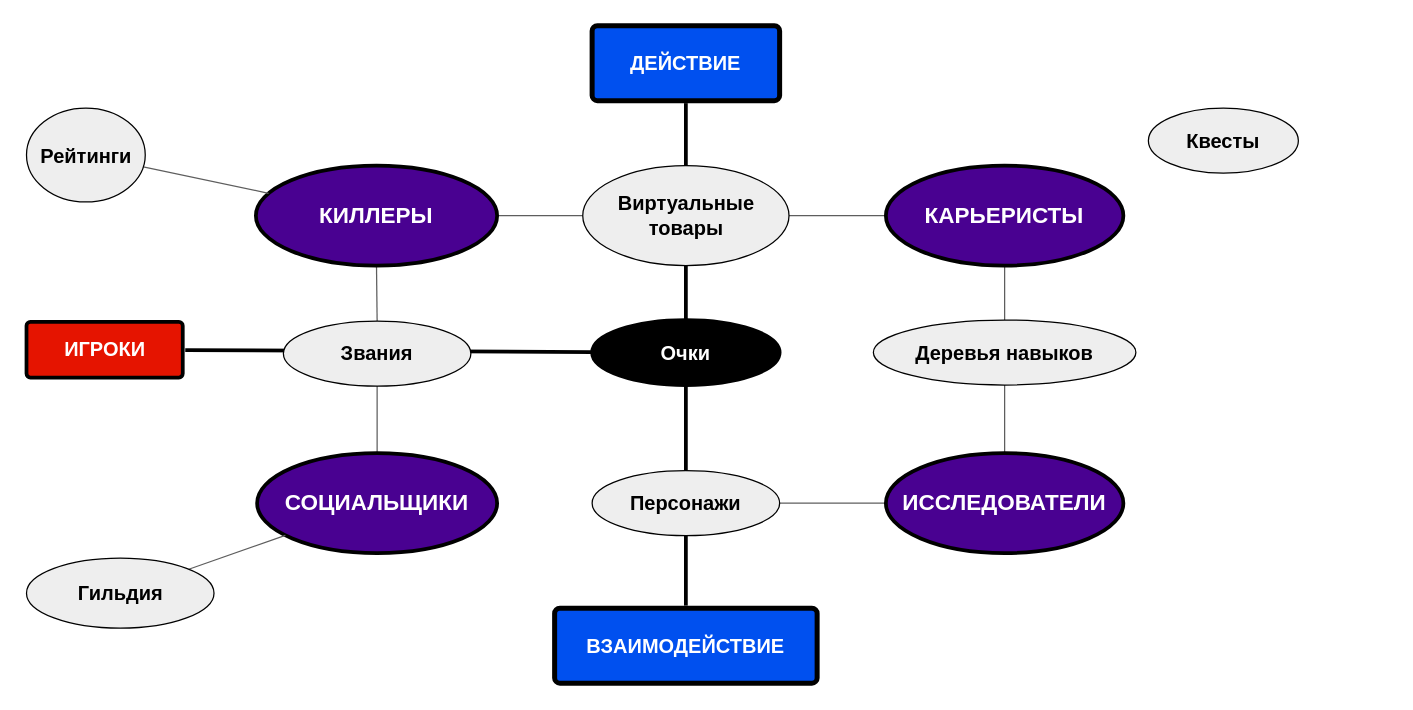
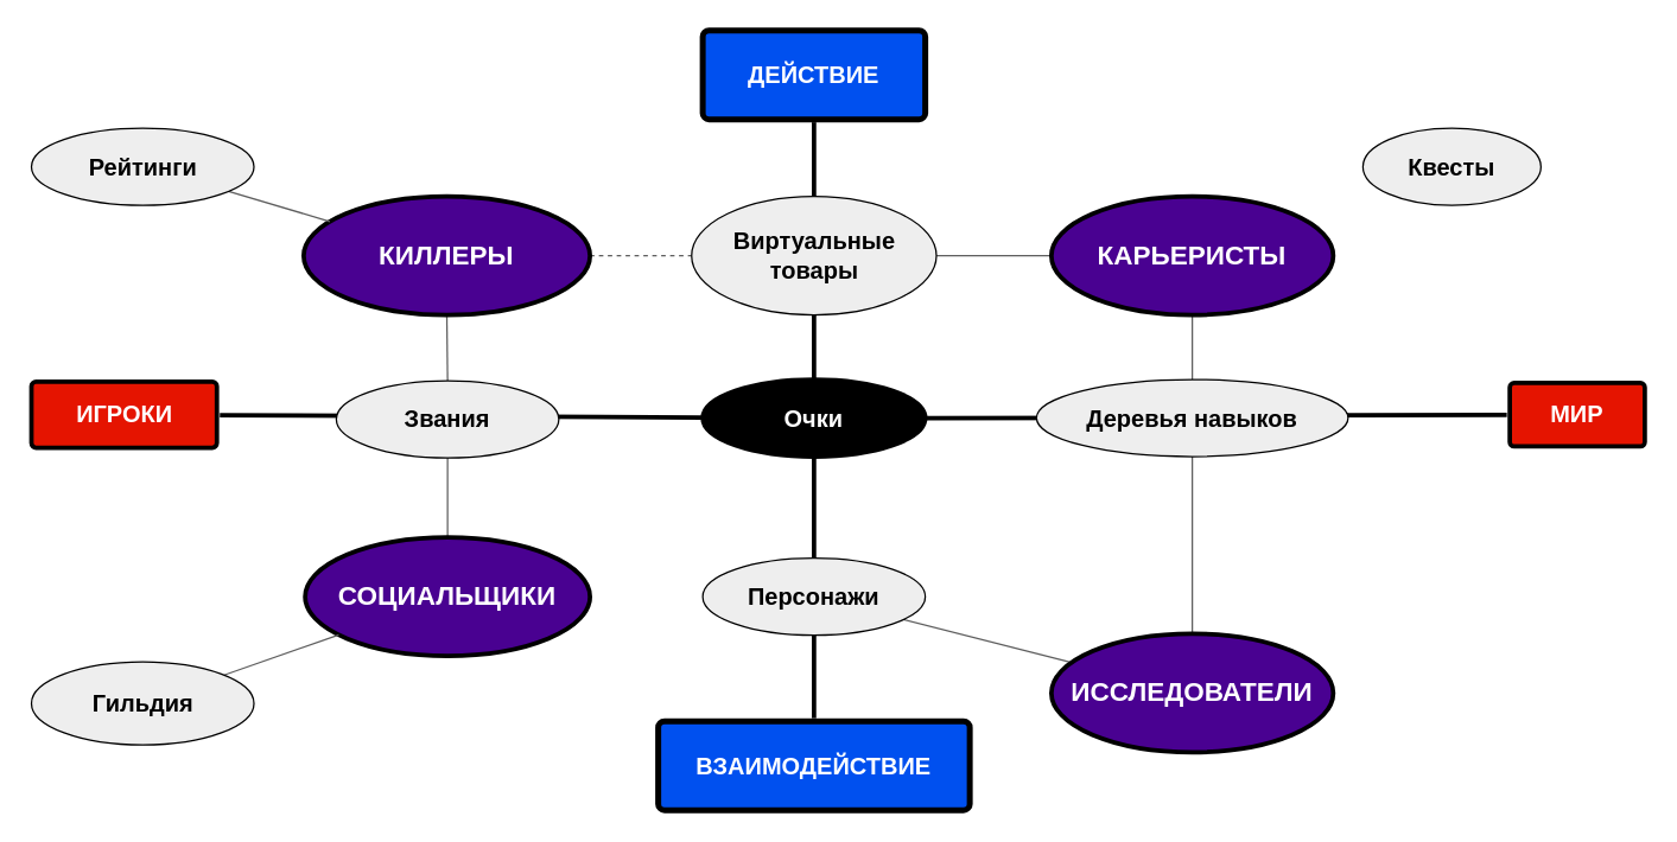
  <mxCell id="0" />
  <mxCell id="1" parent="0" />
+ <mxCell id="2" style="edgeStyle=orthogonalEdgeStyle;curved=1;orthogonalLoop=1;jettySize=auto;html=1;strokeColor=default;strokeWidth=3;fontSize=16;fontColor=#ffffff;endArrow=none;endFill=0;" edge="1" parent="1" source="29" target="8"><mxGeometry relative="1" as="geometry" /></mxCell>
  <mxCell id="3" style="edgeStyle=orthogonalEdgeStyle;curved=1;orthogonalLoop=1;jettySize=auto;html=1;strokeColor=default;strokeWidth=3;fontSize=16;fontColor=#ffffff;endArrow=none;endFill=0;startArrow=none;" edge="1" parent="1" source="32" target="6"><mxGeometry relative="1" as="geometry" /></mxCell>
  <mxCell id="4" style="edgeStyle=none;orthogonalLoop=1;jettySize=auto;html=1;strokeColor=#000000;strokeWidth=3;fontSize=16;fontColor=#ffffff;startArrow=none;startFill=0;endArrow=none;endFill=0;" edge="1" parent="1" source="5" target="29"><mxGeometry relative="1" as="geometry" /></mxCell>
  <mxCell id="5" value="ИГРОКИ" style="rounded=1;whiteSpace=wrap;html=1;shadow=0;labelBackgroundColor=none;strokeWidth=3;fontFamily=Helvetica;fontSize=16;align=center;spacing=5;fontStyle=1;arcSize=7;perimeterSpacing=2;strokeColor=#000000;fillColor=#e51400;fontColor=#ffffff;" parent="1" vertex="1"><mxGeometry x="20.5" y="257" width="125" height="44.5" as="geometry" /></mxCell>
  <mxCell id="6" value="ВЗАИМОДЕЙСТВИЕ" style="rounded=1;whiteSpace=wrap;html=1;shadow=0;labelBackgroundColor=none;strokeWidth=4;fontFamily=Helvetica;fontSize=16;align=center;spacing=5;fontStyle=1;arcSize=7;perimeterSpacing=2;strokeColor=#000000;fillColor=#0050ef;fontColor=#ffffff;" parent="1" vertex="1"><mxGeometry x="443" y="486" width="210" height="60" as="geometry" /></mxCell>
  <mxCell id="7" value="ДЕЙСТВИЕ" style="rounded=1;whiteSpace=wrap;html=1;shadow=0;labelBackgroundColor=none;strokeWidth=4;fontFamily=Helvetica;fontSize=16;align=center;spacing=5;fontStyle=1;arcSize=7;perimeterSpacing=2;strokeColor=#000000;fillColor=#0050ef;fontColor=#ffffff;" parent="1" vertex="1"><mxGeometry x="473" y="20" width="150" height="60" as="geometry" /></mxCell>
- <mxCell id="9" style="edgeStyle=none;orthogonalLoop=1;jettySize=auto;html=1;strokeColor=#5E5E5E;strokeWidth=1;fontSize=18;fontColor=#ffffff;startArrow=none;startFill=0;endArrow=none;endFill=0;" edge="1" parent="1" source="11" target="24"><mxGeometry relative="1" as="geometry" /></mxCell>
+ <mxCell id="8" value="МИР" style="rounded=1;whiteSpace=wrap;html=1;shadow=0;labelBackgroundColor=none;strokeWidth=3;fontFamily=Helvetica;fontSize=16;align=center;spacing=5;fontStyle=1;arcSize=7;perimeterSpacing=2;strokeColor=#000000;fillColor=#e51400;fontColor=#ffffff;" parent="1" vertex="1"><mxGeometry x="1017" y="257.88" width="91" height="42.75" as="geometry" /></mxCell>
+ <mxCell id="9" style="edgeStyle=none;orthogonalLoop=1;jettySize=auto;html=1;strokeColor=#5E5E5E;strokeWidth=1;fontSize=18;fontColor=#ffffff;startArrow=none;startFill=0;endArrow=none;endFill=0;dashed=1;" edge="1" parent="1" source="11" target="24"><mxGeometry relative="1" as="geometry" /></mxCell>
  <mxCell id="10" style="edgeStyle=none;orthogonalLoop=1;jettySize=auto;html=1;strokeColor=#5E5E5E;strokeWidth=1;fontSize=18;fontColor=#ffffff;startArrow=none;startFill=0;endArrow=none;endFill=0;" edge="1" parent="1" source="11" target="30"><mxGeometry relative="1" as="geometry" /></mxCell>
  <mxCell id="11" value="&lt;font color=&quot;#ffffff&quot;&gt;КИЛЛЕРЫ&lt;/font&gt;&lt;span style=&quot;font-size: 18px;&quot;&gt;&lt;font style=&quot;font-size: 18px;&quot;&gt;&lt;font style=&quot;font-size: 18px;&quot;&gt;&lt;font style=&quot;font-size: 18px;&quot; color=&quot;#ffffff&quot;&gt;&lt;br style=&quot;font-size: 18px;&quot;&gt;&lt;/font&gt;&lt;/font&gt;&lt;/font&gt;&lt;/span&gt;" style="ellipse;whiteSpace=wrap;html=1;rounded=1;shadow=0;glass=0;sketch=0;strokeColor=#000000;strokeWidth=3;fillColor=#490191;fontSize=18;fontStyle=1" vertex="1" parent="1"><mxGeometry x="204" y="132" width="193" height="80" as="geometry" /></mxCell>
  <mxCell id="12" style="edgeStyle=none;orthogonalLoop=1;jettySize=auto;html=1;strokeColor=#5E5E5E;strokeWidth=1;fontSize=18;fontColor=#ffffff;startArrow=none;startFill=0;endArrow=none;endFill=0;" edge="1" parent="1" source="13" target="11"><mxGeometry relative="1" as="geometry" /></mxCell>
- <mxCell id="13" value="Рейтинги" style="ellipse;whiteSpace=wrap;html=1;rounded=1;shadow=0;glass=0;sketch=0;strokeWidth=1;fontSize=16;fontStyle=1;strokeColor=default;fillColor=#eeeeee;" vertex="1" parent="1"><mxGeometry x="20.5" y="86" width="95" height="75" as="geometry" /></mxCell>
+ <mxCell id="13" value="Рейтинги" style="ellipse;whiteSpace=wrap;html=1;rounded=1;shadow=0;glass=0;sketch=0;strokeWidth=1;fontSize=16;fontStyle=1;strokeColor=default;fillColor=#eeeeee;" vertex="1" parent="1"><mxGeometry x="20.5" y="86" width="150" height="52" as="geometry" /></mxCell>
  <mxCell id="14" style="edgeStyle=none;orthogonalLoop=1;jettySize=auto;html=1;strokeColor=#5E5E5E;strokeWidth=1;fontSize=18;fontColor=#ffffff;startArrow=none;startFill=0;endArrow=none;endFill=0;" edge="1" parent="1" source="16" target="21"><mxGeometry relative="1" as="geometry" /></mxCell>
  <mxCell id="15" style="edgeStyle=none;orthogonalLoop=1;jettySize=auto;html=1;strokeColor=#5E5E5E;strokeWidth=1;fontSize=18;fontColor=#ffffff;startArrow=none;startFill=0;endArrow=none;endFill=0;" edge="1" parent="1" source="16" target="32"><mxGeometry relative="1" as="geometry" /></mxCell>
- <mxCell id="16" value="&lt;font color=&quot;#FFFFFF&quot;&gt;ИССЛЕДОВАТЕЛИ&lt;/font&gt;" style="ellipse;whiteSpace=wrap;html=1;rounded=1;shadow=0;glass=0;sketch=0;strokeColor=#000000;strokeWidth=3;fillColor=#490191;fontSize=18;fontStyle=1" vertex="1" parent="1"><mxGeometry x="708" y="362" width="190" height="80" as="geometry" /></mxCell>
+ <mxCell id="16" value="&lt;font color=&quot;#FFFFFF&quot;&gt;ИССЛЕДОВАТЕЛИ&lt;/font&gt;" style="ellipse;whiteSpace=wrap;html=1;rounded=1;shadow=0;glass=0;sketch=0;strokeColor=#000000;strokeWidth=3;fillColor=#490191;fontSize=18;fontStyle=1" vertex="1" parent="1"><mxGeometry x="708" y="427" width="190" height="80" as="geometry" /></mxCell>
  <mxCell id="17" style="edgeStyle=none;orthogonalLoop=1;jettySize=auto;html=1;strokeColor=#5E5E5E;strokeWidth=1;fontSize=18;fontColor=#ffffff;startArrow=none;startFill=0;endArrow=none;endFill=0;" edge="1" parent="1" source="19" target="24"><mxGeometry relative="1" as="geometry" /></mxCell>
  <mxCell id="18" style="edgeStyle=none;orthogonalLoop=1;jettySize=auto;html=1;strokeColor=#5E5E5E;strokeWidth=1;fontSize=18;fontColor=#ffffff;startArrow=none;startFill=0;endArrow=none;endFill=0;" edge="1" parent="1" source="19" target="21"><mxGeometry relative="1" as="geometry" /></mxCell>
  <mxCell id="19" value="&lt;font color=&quot;#ffffff&quot;&gt;КАРЬЕРИСТЫ&lt;/font&gt;" style="ellipse;whiteSpace=wrap;html=1;rounded=1;shadow=0;glass=0;sketch=0;strokeColor=#000000;strokeWidth=3;fillColor=#490191;fontSize=18;fontStyle=1" vertex="1" parent="1"><mxGeometry x="708" y="132" width="190" height="80" as="geometry" /></mxCell>
  <mxCell id="20" value="" style="edgeStyle=none;rounded=0;jumpStyle=none;html=1;shadow=0;labelBackgroundColor=none;startArrow=none;startFill=0;endArrow=none;endFill=0;jettySize=auto;orthogonalLoop=1;strokeWidth=3;fontFamily=Helvetica;fontSize=16;fontColor=#23445D;spacing=5;" edge="1" parent="1" target="21"><mxGeometry relative="1" as="geometry"><mxPoint x="847.5" y="280.32" as="sourcePoint" /><mxPoint x="1193.5" y="280" as="targetPoint" /></mxGeometry></mxCell>
  <mxCell id="21" value="Деревья навыков" style="ellipse;whiteSpace=wrap;html=1;rounded=1;shadow=0;glass=0;sketch=0;strokeWidth=1;fontSize=16;fillColor=#eeeeee;strokeColor=#000000;fontStyle=1" vertex="1" parent="1"><mxGeometry x="698" y="255.5" width="210" height="52" as="geometry" /></mxCell>
  <mxCell id="22" style="edgeStyle=orthogonalEdgeStyle;curved=1;orthogonalLoop=1;jettySize=auto;html=1;entryX=0.5;entryY=1;entryDx=0;entryDy=0;strokeColor=default;strokeWidth=3;fontSize=16;fontColor=#ffffff;endArrow=none;endFill=0;" edge="1" parent="1" source="29" target="7"><mxGeometry relative="1" as="geometry" /></mxCell>
  <mxCell id="23" value="Квесты" style="ellipse;whiteSpace=wrap;html=1;rounded=1;shadow=0;glass=0;sketch=0;strokeWidth=1;fontSize=16;fillColor=#eeeeee;strokeColor=default;fontStyle=1" vertex="1" parent="1"><mxGeometry x="918" y="86" width="120" height="52" as="geometry" /></mxCell>
  <mxCell id="24" value="Виртуальные товары" style="ellipse;whiteSpace=wrap;html=1;rounded=1;shadow=0;glass=0;sketch=0;strokeWidth=1;fontSize=16;fillColor=#eeeeee;strokeColor=#000000;fontStyle=1" vertex="1" parent="1"><mxGeometry x="465.5" y="132" width="165" height="80" as="geometry" /></mxCell>
  <mxCell id="25" style="edgeStyle=none;orthogonalLoop=1;jettySize=auto;html=1;strokeColor=#5E5E5E;strokeWidth=1;fontSize=18;fontColor=#ffffff;startArrow=none;startFill=0;endArrow=none;endFill=0;" edge="1" parent="1" source="26" target="30"><mxGeometry relative="1" as="geometry" /></mxCell>
  <mxCell id="26" value="&lt;div style=&quot;font-size: 18px;&quot;&gt;&lt;font color=&quot;#ffffff&quot;&gt;СОЦИАЛЬЩИКИ&lt;/font&gt;&lt;/div&gt;" style="ellipse;whiteSpace=wrap;html=1;rounded=1;shadow=0;glass=0;sketch=0;strokeColor=#000000;strokeWidth=3;fillColor=#490191;fontSize=18;fontStyle=1" vertex="1" parent="1"><mxGeometry x="205" y="362" width="192" height="80" as="geometry" /></mxCell>
  <mxCell id="27" style="edgeStyle=none;orthogonalLoop=1;jettySize=auto;html=1;strokeColor=#5E5E5E;strokeWidth=1;fontSize=18;fontColor=#ffffff;startArrow=none;startFill=0;endArrow=none;endFill=0;" edge="1" parent="1" source="28" target="26"><mxGeometry relative="1" as="geometry" /></mxCell>
  <mxCell id="28" value="Гильдия" style="ellipse;whiteSpace=wrap;html=1;rounded=1;shadow=0;glass=0;sketch=0;strokeWidth=1;fontSize=16;fillColor=#eeeeee;strokeColor=default;fontStyle=1" vertex="1" parent="1"><mxGeometry x="20.5" y="446" width="150" height="56" as="geometry" /></mxCell>
  <mxCell id="29" value="Очки " style="ellipse;whiteSpace=wrap;html=1;rounded=1;shadow=0;glass=0;sketch=0;strokeWidth=3;fontSize=16;fillColor=#000000;strokeColor=#000000;fontStyle=1;fontColor=#ffffff;" vertex="1" parent="1"><mxGeometry x="473" y="255.5" width="150" height="52" as="geometry" /></mxCell>
  <mxCell id="30" value="Звания" style="ellipse;whiteSpace=wrap;html=1;rounded=1;shadow=0;glass=0;sketch=0;strokeWidth=1;fontSize=16;fillColor=#eeeeee;strokeColor=#000000;fontStyle=1" vertex="1" parent="1"><mxGeometry x="226" y="256.37" width="150" height="52" as="geometry" /></mxCell>
  <mxCell id="31" value="" style="edgeStyle=orthogonalEdgeStyle;curved=1;orthogonalLoop=1;jettySize=auto;html=1;strokeColor=default;strokeWidth=3;fontSize=16;fontColor=#ffffff;endArrow=none;endFill=0;startArrow=none;" edge="1" parent="1" source="29" target="32"><mxGeometry relative="1" as="geometry"><mxPoint x="548" y="308" as="sourcePoint" /><mxPoint x="548" y="544" as="targetPoint" /></mxGeometry></mxCell>
  <mxCell id="32" value="Персонажи" style="ellipse;whiteSpace=wrap;html=1;rounded=1;shadow=0;glass=0;sketch=0;strokeWidth=1;fontSize=16;fillColor=#eeeeee;strokeColor=default;fontStyle=1" vertex="1" parent="1"><mxGeometry x="473" y="376" width="150" height="52" as="geometry" /></mxCell>
